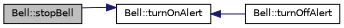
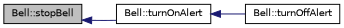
  digraph {
    rankdir=LR
    node [color=black fillcolor=white fontname=Helvetica fontsize=10 shape=record style=filled]
    edge [color=midnightblue dir=back fontname=Helvetica fontsize=10 labelfontname=Helvetica labelfontsize=10 style=solid]
    n1 [fillcolor=grey75 fontcolor=black height=0.2 label="Bell::stopBell" width=0.4]
    n2 [height=0.2 label="Bell::turnOnAlert" width=0.4]
    n3 [height=0.2 label="Bell::turnOffAlert" width=0.4]
-   n2 -> n1
+   n1 -> n2
    n2 -> n3
  }
